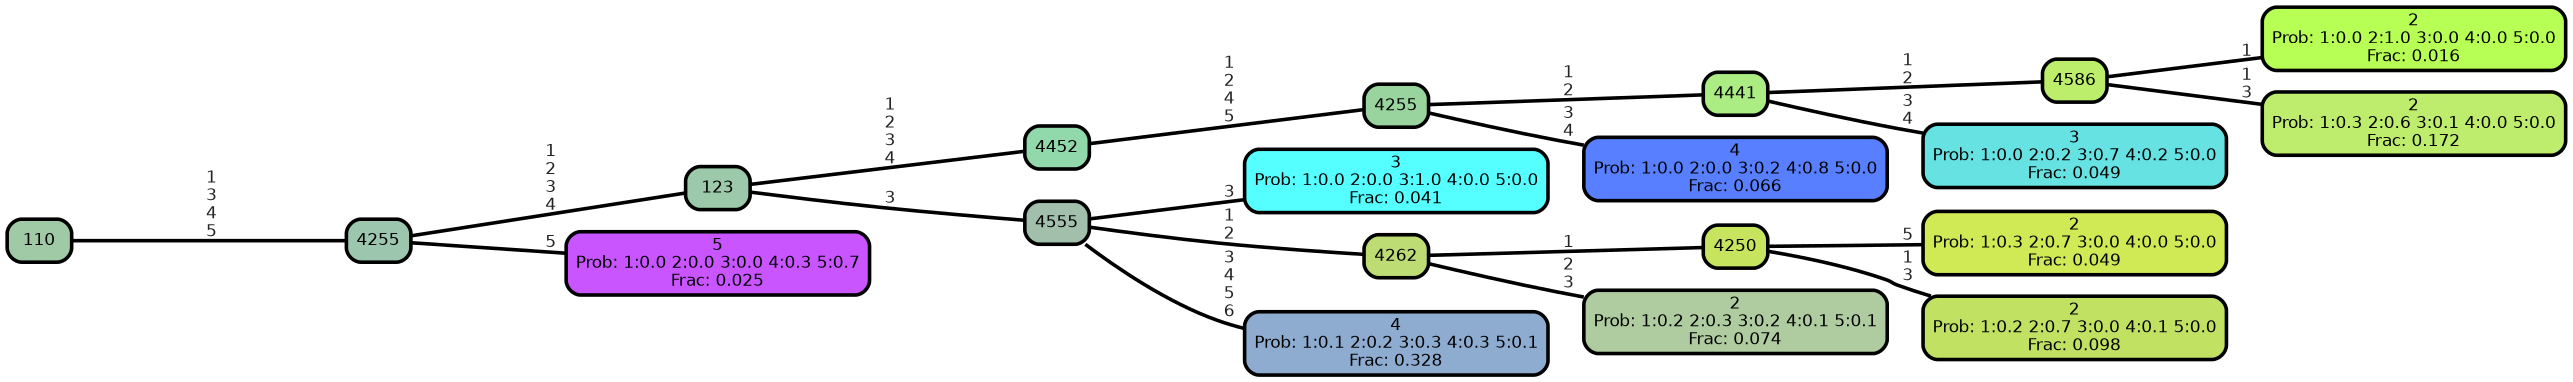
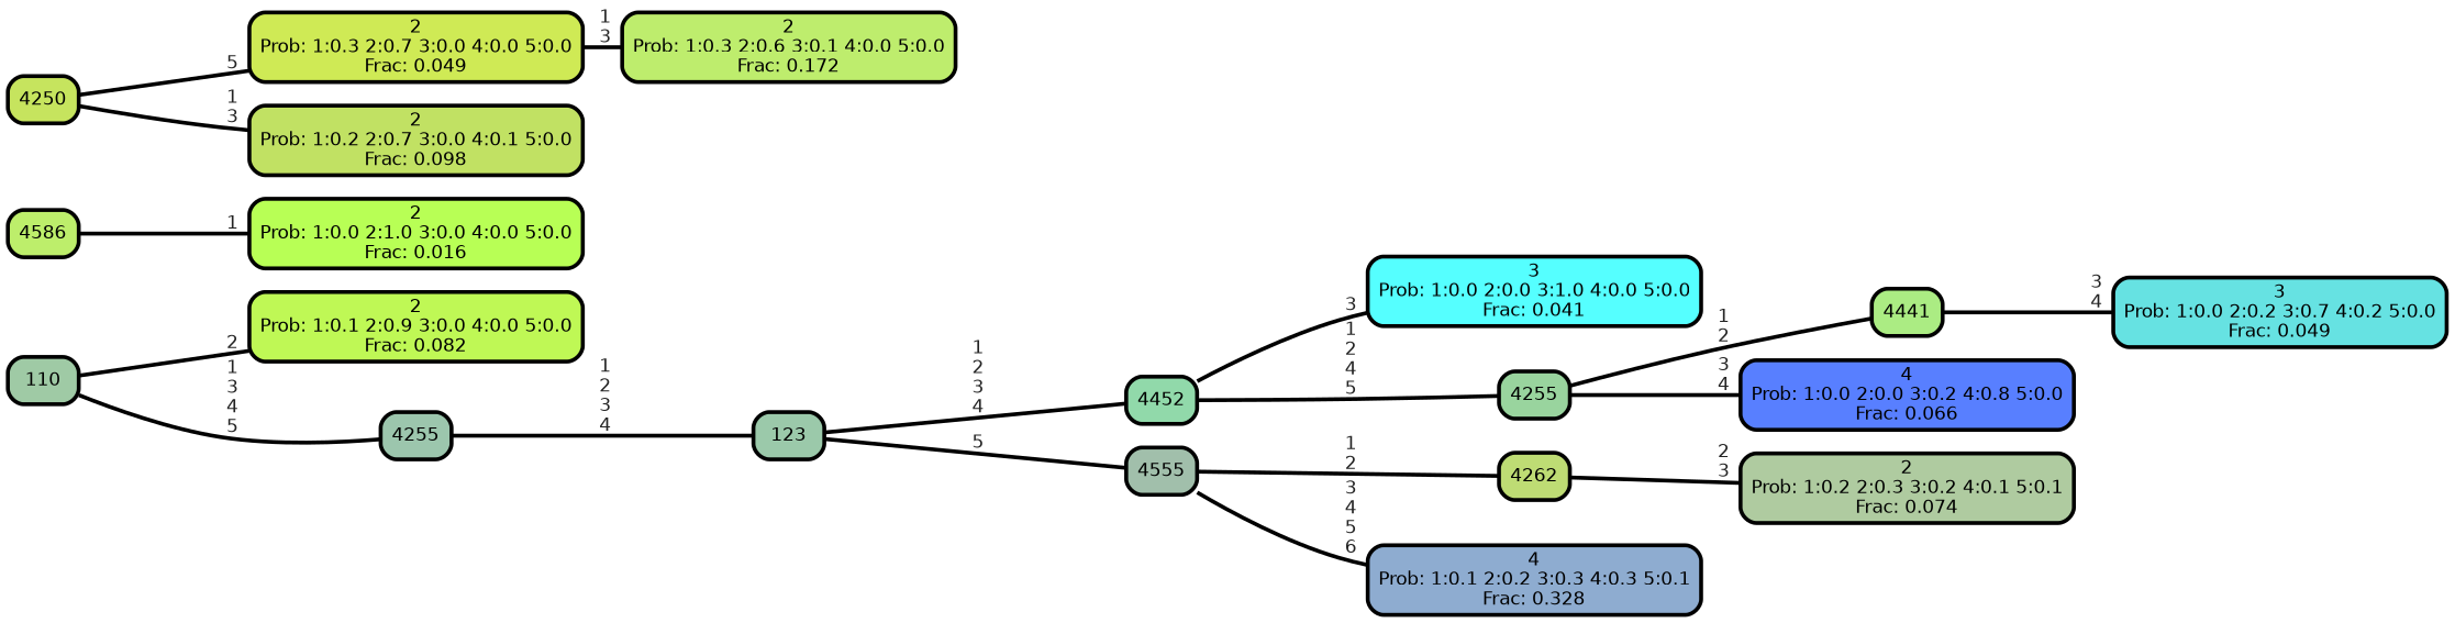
  graph {
    rankdir=LR
    ranksep="0 equally"
    splines=straight
    node [color=black fontcolor=black fontname=helvetica penwidth=3 shape=box style="filled, rounded"]
    edge [color=black fontcolor=grey14 fontname=helvetica fontweight=bold penwidth=3]
+   n1 [fillcolor="#bff855" label="2\nProb: 1:0.1 2:0.9 3:0.0 4:0.0 5:0.0\nFrac: 0.082"]
    n2 [fillcolor="#9fcaa5" label=110]
    n3 [fillcolor="#9cc6ad" label=4255]
    n4 [fillcolor="#9bc9aa" label=123]
-   n5 [fillcolor="#c855ff" label="5\nProb: 1:0.0 2:0.0 3:0.0 4:0.3 5:0.7\nFrac: 0.025"]
    n6 [fillcolor="#55ffff" label="3\nProb: 1:0.0 2:0.0 3:1.0 4:0.0 5:0.0\nFrac: 0.041"]
    n7 [fillcolor="#91d9aa" label=4452]
    n8 [fillcolor="#99d49e" label=4255]
    n9 [fillcolor="#abec83" label=4441]
    n10 [fillcolor="#587fff" label="4\nProb: 1:0.0 2:0.0 3:0.2 4:0.8 5:0.0\nFrac: 0.066"]
    n11 [fillcolor="#b8ff55" label="2\nProb: 1:0.0 2:1.0 3:0.0 4:0.0 5:0.0\nFrac: 0.016"]
    n12 [fillcolor="#bdee6b" label=4586]
    n13 [fillcolor="#beed6d" label="2\nProb: 1:0.3 2:0.6 3:0.1 4:0.0 5:0.0\nFrac: 0.172"]
    n14 [fillcolor="#66e2e2" label="3\nProb: 1:0.0 2:0.2 3:0.7 4:0.2 5:0.0\nFrac: 0.049"]
    n15 [fillcolor="#a1bfab" label=4555]
    n16 [fillcolor="#bedc74" label=4262]
    n17 [fillcolor="#8eacd0" label="4\nProb: 1:0.1 2:0.2 3:0.3 4:0.3 5:0.1\nFrac: 0.328"]
    n18 [fillcolor="#cfea55" label="2\nProb: 1:0.3 2:0.7 3:0.0 4:0.0 5:0.0\nFrac: 0.049"]
    n19 [fillcolor="#c6e45e" label=4250]
    n20 [fillcolor="#c1e163" label="2\nProb: 1:0.2 2:0.7 3:0.0 4:0.1 5:0.0\nFrac: 0.098"]
    n21 [fillcolor="#afcba0" label="2\nProb: 1:0.2 2:0.3 3:0.2 4:0.1 5:0.1\nFrac: 0.074"]
    subgraph sub_1 {
      rank=same
    }
+   n2 -- n1 [label=" 2"]
    n2 -- n3 [label=" 1\n 3\n 4\n 5"]
    n3 -- n4 [label=" 1\n 2\n 3\n 4"]
-   n3 -- n5 [label=" 5"]
    n4 -- n7 [label=" 1\n 2\n 3\n 4"]
-   n4 -- n15 [label=" 3"]
-   n15 -- n6 [label=" 3"]
+   n4 -- n15 [label=" 5"]
+   n7 -- n6 [label=" 3"]
    n7 -- n8 [label=" 1\n 2\n 4\n 5"]
    n8 -- n9 [label=" 1\n 2"]
    n8 -- n10 [label=" 3\n 4"]
-   n9 -- n12 [label=" 1\n 2"]
    n9 -- n14 [label=" 3\n 4"]
    n12 -- n11 [label=" 1"]
-   n12 -- n13 [label=" 1\n 3"]
+   n18 -- n13 [label=" 1\n 3"]
    n15 -- n16 [label=" 1\n 2"]
    n15 -- n17 [label=" 3\n 4\n 5\n 6"]
-   n16 -- n19 [label=" 1"]
    n16 -- n21 [label=" 2\n 3"]
    n19 -- n18 [label=" 5"]
    n19 -- n20 [label=" 1\n 3"]
  }
